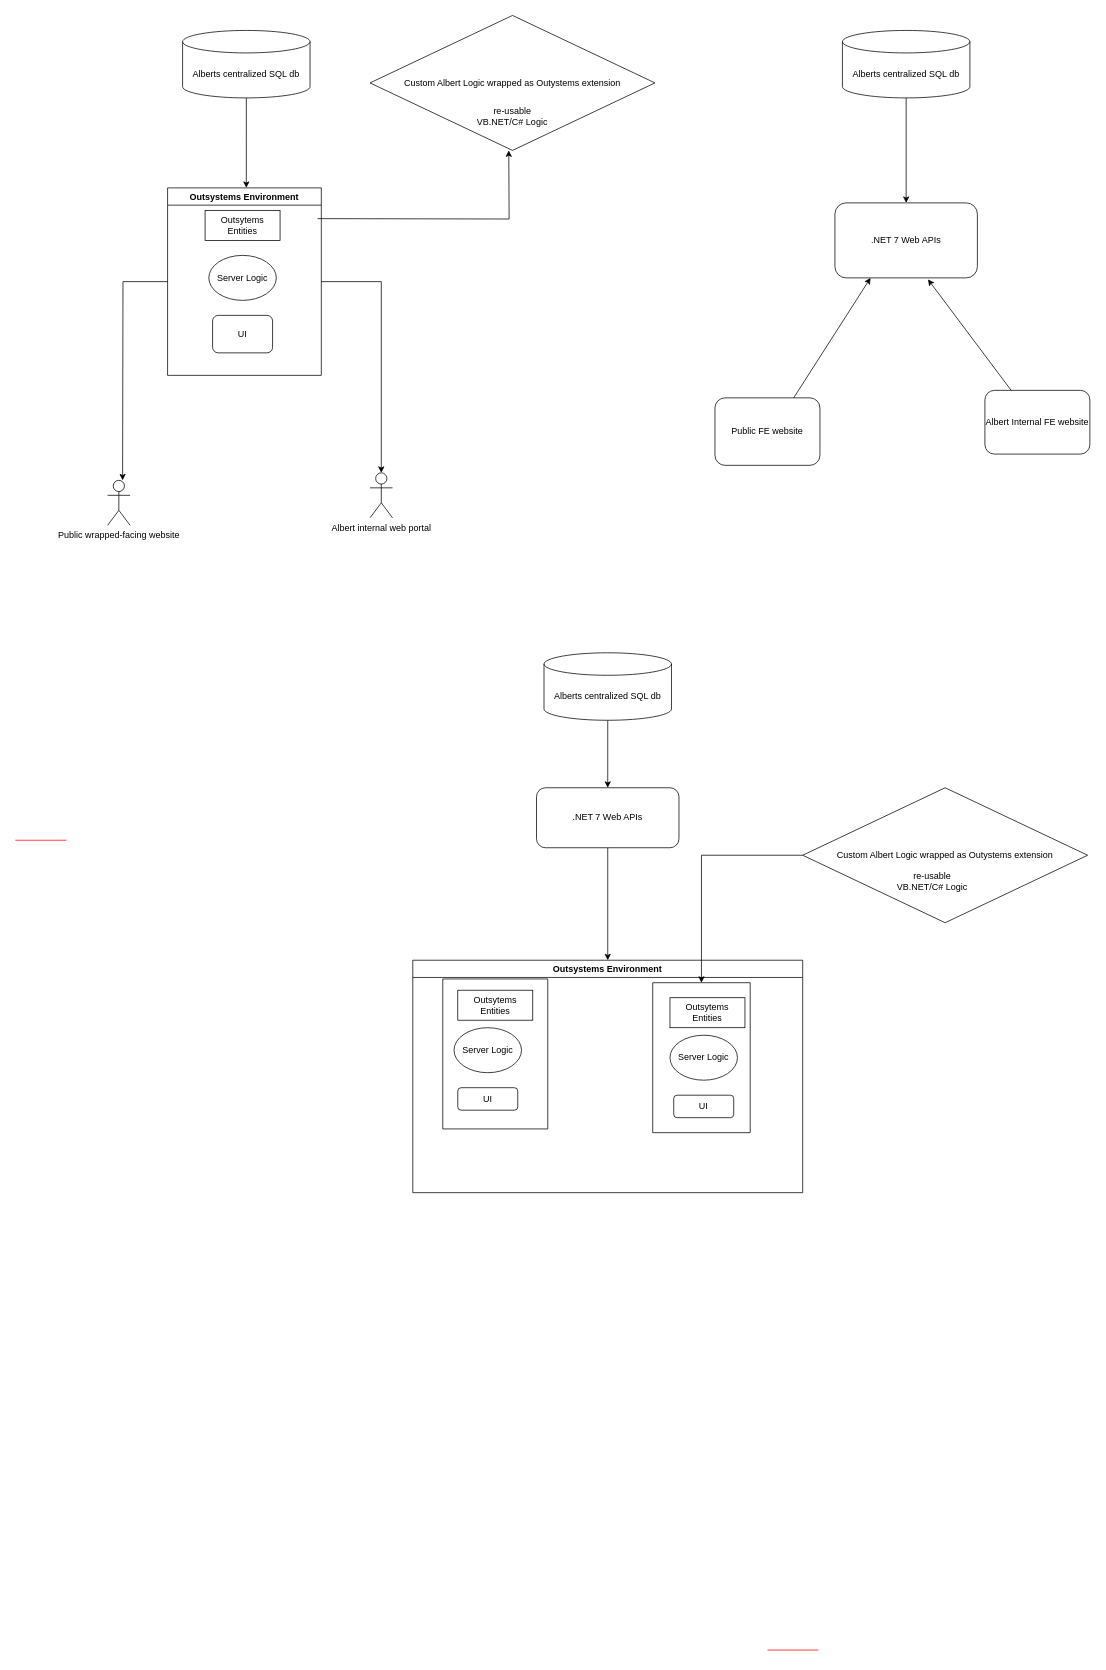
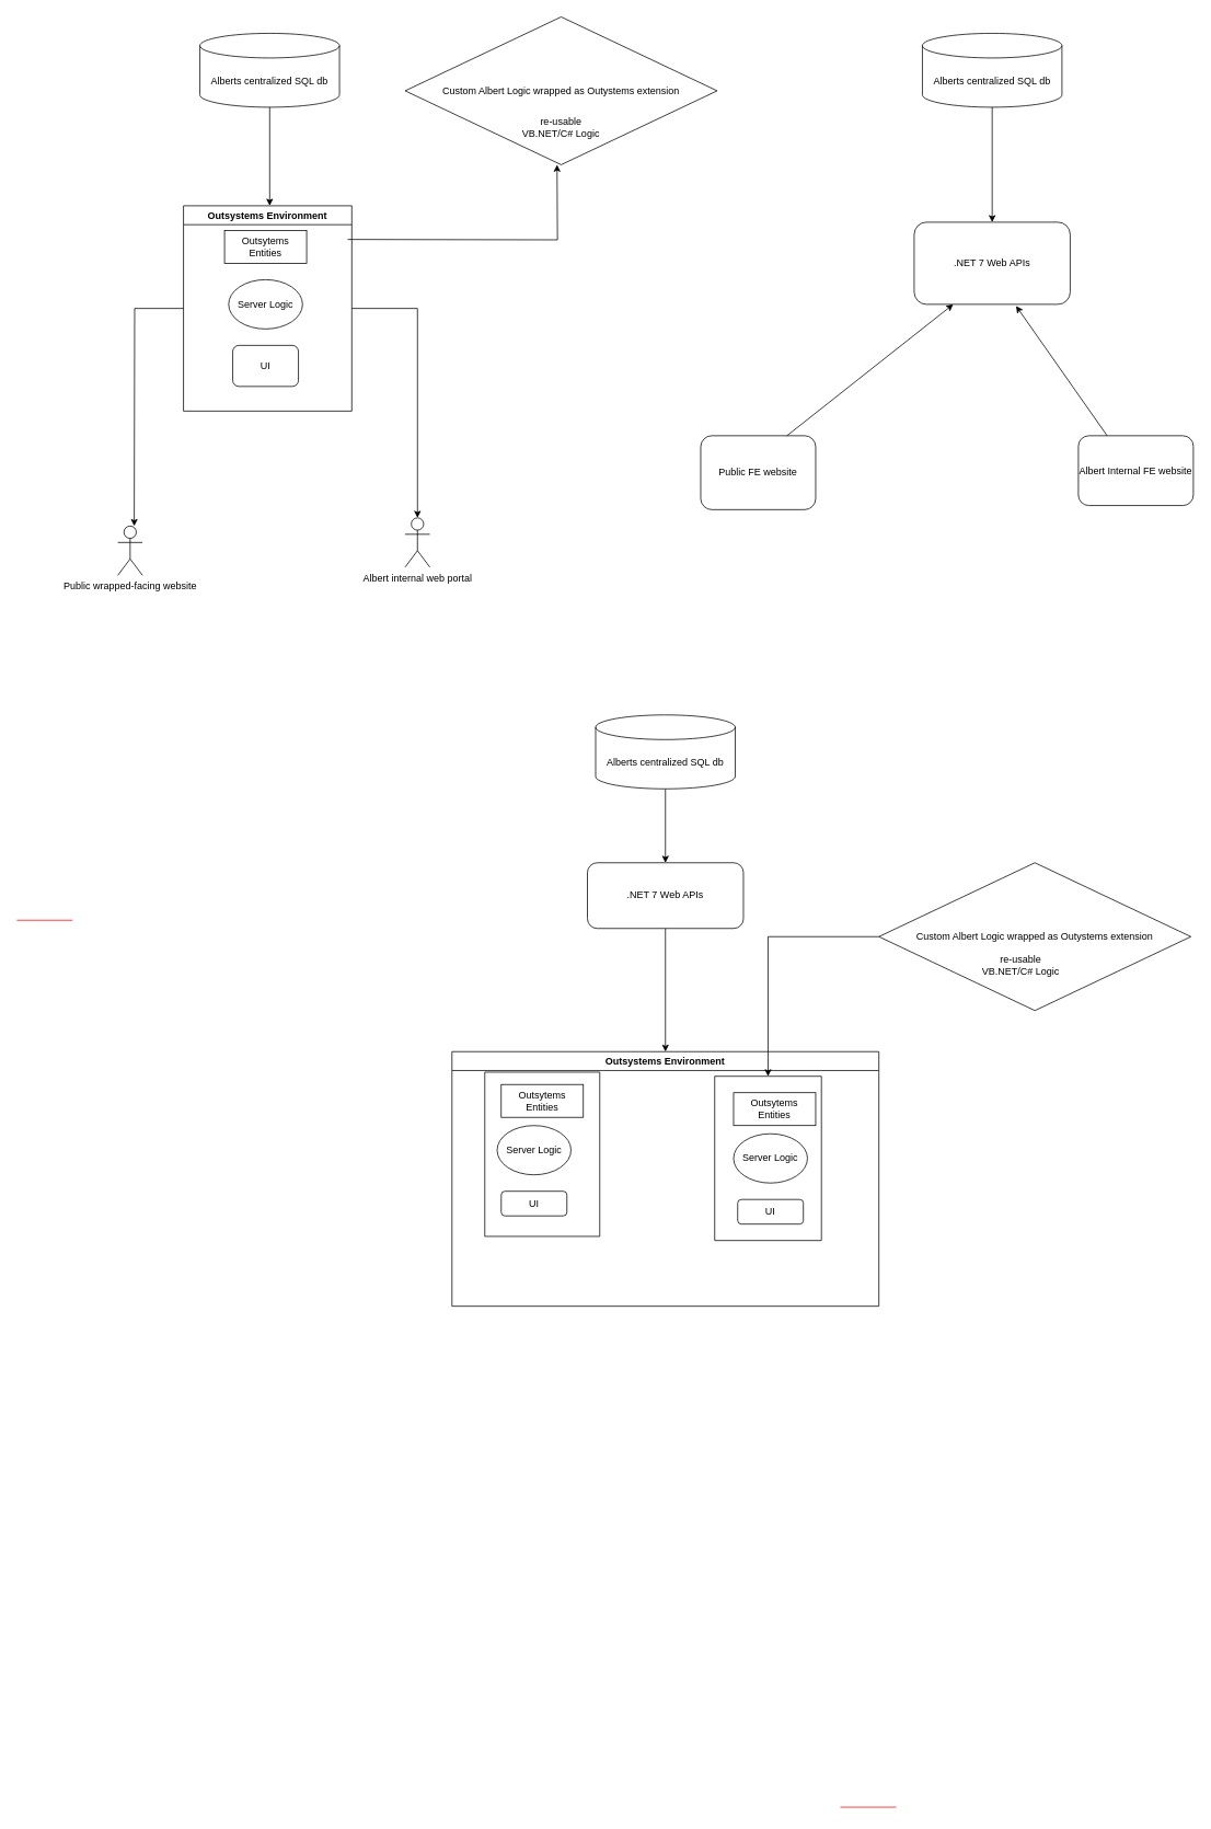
  <mxCell id="0" style=";html=1;" />
  <mxCell id="1" style=";html=1;" parent="0" />
  <mxCell id="2" value="" style="line;strokeWidth=1;html=1;rounded=1;fontSize=12;align=center;verticalAlign=middle;strokeColor=#FF0000;endFill=1;endArrow=classic;endSize=10;startSize=10;" parent="1" vertex="1"><mxGeometry x="20" y="1115" width="68" height="10" as="geometry" /></mxCell>
  <mxCell id="3" style="edgeStyle=orthogonalEdgeStyle;rounded=0;orthogonalLoop=1;jettySize=auto;html=1;" edge="1" parent="1" source="4"><mxGeometry relative="1" as="geometry"><mxPoint x="328" y="250" as="targetPoint" /></mxGeometry></mxCell>
  <mxCell id="4" value="Alberts centralized SQL db" style="shape=cylinder3;whiteSpace=wrap;html=1;boundedLbl=1;backgroundOutline=1;size=15;" vertex="1" parent="1"><mxGeometry x="243" y="40" width="170" height="90" as="geometry" /></mxCell>
  <mxCell id="5" style="edgeStyle=orthogonalEdgeStyle;rounded=0;orthogonalLoop=1;jettySize=auto;html=1;" edge="1" parent="1" source="8"><mxGeometry relative="1" as="geometry"><mxPoint x="163" y="640" as="targetPoint" /></mxGeometry></mxCell>
  <mxCell id="6" style="edgeStyle=orthogonalEdgeStyle;rounded=0;orthogonalLoop=1;jettySize=auto;html=1;entryX=0.5;entryY=0;entryDx=0;entryDy=0;entryPerimeter=0;" edge="1" parent="1" source="8" target="13"><mxGeometry relative="1" as="geometry" /></mxCell>
  <mxCell id="7" style="edgeStyle=orthogonalEdgeStyle;rounded=0;orthogonalLoop=1;jettySize=auto;html=1;" edge="1" parent="1"><mxGeometry relative="1" as="geometry"><mxPoint x="678" y="200" as="targetPoint" /><mxPoint x="423" y="291" as="sourcePoint" /></mxGeometry></mxCell>
  <mxCell id="8" value="Outsystems Environment" style="swimlane;whiteSpace=wrap;html=1;" vertex="1" parent="1"><mxGeometry x="223" y="250" width="205" height="250" as="geometry" /></mxCell>
  <mxCell id="9" value="Outsytems Entities" style="whiteSpace=wrap;html=1;" vertex="1" parent="8"><mxGeometry x="50" y="30" width="100" height="40" as="geometry" /></mxCell>
  <mxCell id="10" value="Server Logic" style="ellipse;whiteSpace=wrap;html=1;" vertex="1" parent="8"><mxGeometry x="55" y="90" width="90" height="60" as="geometry" /></mxCell>
  <mxCell id="11" value="UI" style="rounded=1;whiteSpace=wrap;html=1;" vertex="1" parent="8"><mxGeometry x="60" y="170" width="80" height="50" as="geometry" /></mxCell>
  <mxCell id="12" value="Public wrapped-facing website" style="shape=umlActor;verticalLabelPosition=bottom;verticalAlign=top;html=1;outlineConnect=0;" vertex="1" parent="1"><mxGeometry x="143" y="640" width="30" height="60" as="geometry" /></mxCell>
  <mxCell id="13" value="Albert internal web portal" style="shape=umlActor;verticalLabelPosition=bottom;verticalAlign=top;html=1;outlineConnect=0;" vertex="1" parent="1"><mxGeometry x="493" y="630" width="30" height="60" as="geometry" /></mxCell>
  <mxCell id="14" style="edgeStyle=orthogonalEdgeStyle;rounded=0;orthogonalLoop=1;jettySize=auto;html=1;entryX=0.5;entryY=0;entryDx=0;entryDy=0;" edge="1" parent="1" source="15" target="16"><mxGeometry relative="1" as="geometry" /></mxCell>
  <mxCell id="15" value="Alberts centralized SQL db" style="shape=cylinder3;whiteSpace=wrap;html=1;boundedLbl=1;backgroundOutline=1;size=15;" vertex="1" parent="1"><mxGeometry x="1123" y="40" width="170" height="90" as="geometry" /></mxCell>
  <mxCell id="16" value=".NET 7 Web APIs" style="rounded=1;whiteSpace=wrap;html=1;" vertex="1" parent="1"><mxGeometry x="1113" y="270" width="190" height="100" as="geometry" /></mxCell>
  <mxCell id="17" value="Custom Albert Logic wrapped as Outystems extension" style="rhombus;whiteSpace=wrap;html=1;" vertex="1" parent="1"><mxGeometry x="493" y="20" width="380" height="180" as="geometry" /></mxCell>
  <mxCell id="18" value="re-usable VB.NET/C# Logic" style="text;html=1;strokeColor=none;fillColor=none;align=center;verticalAlign=middle;whiteSpace=wrap;rounded=0;" vertex="1" parent="1"><mxGeometry x="633" y="140" width="100" height="30" as="geometry" /></mxCell>
- <mxCell id="19" value="Public FE website" style="rounded=1;whiteSpace=wrap;html=1;" vertex="1" parent="1"><mxGeometry x="953" y="530" width="140" height="90" as="geometry" /></mxCell>
- <mxCell id="20" value="Albert Internal FE website" style="rounded=1;whiteSpace=wrap;html=1;" vertex="1" parent="1"><mxGeometry x="1313" y="520" width="140" height="85" as="geometry" /></mxCell>
+ <mxCell id="19" value="Public FE website" style="rounded=1;whiteSpace=wrap;html=1;" vertex="1" parent="1"><mxGeometry x="853" y="530" width="140" height="90" as="geometry" /></mxCell>
+ <mxCell id="20" value="Albert Internal FE website" style="rounded=1;whiteSpace=wrap;html=1;" vertex="1" parent="1"><mxGeometry x="1313" y="530" width="140" height="85" as="geometry" /></mxCell>
  <mxCell id="21" value="" style="endArrow=classic;html=1;rounded=0;exitX=0.75;exitY=0;exitDx=0;exitDy=0;entryX=0.25;entryY=1;entryDx=0;entryDy=0;" edge="1" parent="1" source="19" target="16"><mxGeometry width="50" height="50" relative="1" as="geometry"><mxPoint x="913" y="350" as="sourcePoint" /><mxPoint x="963" y="300" as="targetPoint" /><Array as="points" /></mxGeometry></mxCell>
  <mxCell id="22" value="" style="endArrow=classic;html=1;rounded=0;exitX=0.25;exitY=0;exitDx=0;exitDy=0;entryX=0.653;entryY=1.02;entryDx=0;entryDy=0;entryPerimeter=0;" edge="1" parent="1" source="20" target="16"><mxGeometry width="50" height="50" relative="1" as="geometry"><mxPoint x="1303" y="480" as="sourcePoint" /><mxPoint x="1353" y="430" as="targetPoint" /></mxGeometry></mxCell>
  <mxCell id="23" style="edgeStyle=orthogonalEdgeStyle;rounded=0;orthogonalLoop=1;jettySize=auto;html=1;entryX=0.5;entryY=0;entryDx=0;entryDy=0;" edge="1" parent="1" source="24" target="26"><mxGeometry relative="1" as="geometry" /></mxCell>
  <mxCell id="24" value="Alberts centralized SQL db" style="shape=cylinder3;whiteSpace=wrap;html=1;boundedLbl=1;backgroundOutline=1;size=15;" vertex="1" parent="1"><mxGeometry x="725" y="870" width="170" height="90" as="geometry" /></mxCell>
  <mxCell id="25" style="edgeStyle=orthogonalEdgeStyle;rounded=0;orthogonalLoop=1;jettySize=auto;html=1;entryX=0.5;entryY=0;entryDx=0;entryDy=0;" edge="1" parent="1" source="26" target="28"><mxGeometry relative="1" as="geometry" /></mxCell>
  <mxCell id="26" value=".NET 7 Web APIs" style="rounded=1;whiteSpace=wrap;html=1;" vertex="1" parent="1"><mxGeometry x="715" y="1050" width="190" height="80" as="geometry" /></mxCell>
  <mxCell id="27" value="" style="line;strokeWidth=1;html=1;rounded=1;fontSize=12;align=center;verticalAlign=middle;strokeColor=#FF0000;endFill=1;endArrow=classic;endSize=10;startSize=10;" vertex="1" parent="1"><mxGeometry x="1023" y="2195" width="68" height="10" as="geometry" /></mxCell>
  <mxCell id="28" value="Outsystems Environment" style="swimlane;whiteSpace=wrap;html=1;" vertex="1" parent="1"><mxGeometry x="550" y="1280" width="520" height="310" as="geometry" /></mxCell>
  <mxCell id="29" value="Server Logic" style="ellipse;whiteSpace=wrap;html=1;" vertex="1" parent="28"><mxGeometry x="55" y="90" width="90" height="60" as="geometry" /></mxCell>
  <mxCell id="30" value="UI" style="rounded=1;whiteSpace=wrap;html=1;" vertex="1" parent="28"><mxGeometry x="60" y="170" width="80" height="30" as="geometry" /></mxCell>
  <mxCell id="31" value="Server Logic" style="ellipse;whiteSpace=wrap;html=1;" vertex="1" parent="28"><mxGeometry x="343" y="100" width="90" height="60" as="geometry" /></mxCell>
  <mxCell id="32" value="UI" style="rounded=1;whiteSpace=wrap;html=1;" vertex="1" parent="28"><mxGeometry x="348" y="180" width="80" height="30" as="geometry" /></mxCell>
  <mxCell id="33" value="" style="swimlane;startSize=0;" vertex="1" parent="28"><mxGeometry x="40" y="25" width="140" height="200" as="geometry" /></mxCell>
  <mxCell id="34" value="Outsytems Entities" style="whiteSpace=wrap;html=1;" vertex="1" parent="33"><mxGeometry x="20" y="15" width="100" height="40" as="geometry" /></mxCell>
  <mxCell id="35" value="" style="swimlane;startSize=0;" vertex="1" parent="28"><mxGeometry x="320" y="30" width="130" height="200" as="geometry" /></mxCell>
  <mxCell id="36" value="Outsytems Entities" style="whiteSpace=wrap;html=1;" vertex="1" parent="35"><mxGeometry x="23" y="20" width="100" height="40" as="geometry" /></mxCell>
  <mxCell id="37" style="edgeStyle=orthogonalEdgeStyle;rounded=0;orthogonalLoop=1;jettySize=auto;html=1;" edge="1" parent="1" source="38" target="35"><mxGeometry relative="1" as="geometry" /></mxCell>
  <mxCell id="38" value="Custom Albert Logic wrapped as Outystems extension" style="rhombus;whiteSpace=wrap;html=1;" vertex="1" parent="1"><mxGeometry x="1070" y="1050" width="380" height="180" as="geometry" /></mxCell>
  <mxCell id="39" value="re-usable VB.NET/C# Logic" style="text;html=1;strokeColor=none;fillColor=none;align=center;verticalAlign=middle;whiteSpace=wrap;rounded=0;" vertex="1" parent="1"><mxGeometry x="1193" y="1160" width="100" height="30" as="geometry" /></mxCell>
